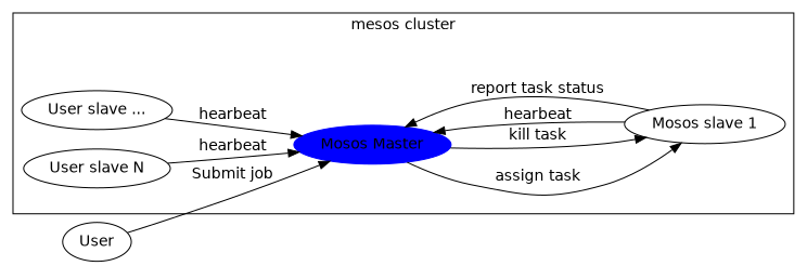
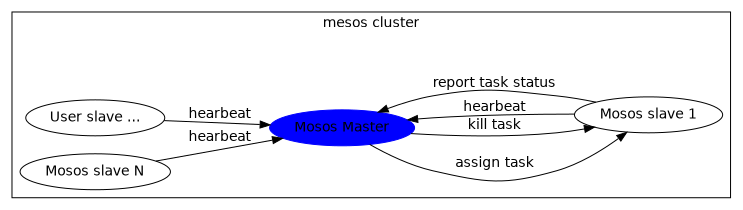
  digraph {
    fontname="DejaVu Sans"
    rankdir=LR
    splines=true
    node [fontname="DejaVu Sans"]
    edge [fontname="DejaVu Sans"]
    n1 [color=blue label="Mosos Master" style=filled]
    n2 [label="Mosos slave 1"]
    n3 [label="User slave ..."]
-   n4 [label="User slave N"]
-   n5 [label=User]
+   n4 [label="Mosos slave N"]
    subgraph cluster_1 {
      label="mesos cluster"
      n1
      n2
      n3
      n4
    }
    n1 -> n2 [label="assign task"]
    n1 -> n2 [label="kill task"]
    n2 -> n1 [label=hearbeat]
    n2 -> n1 [label="report task status"]
    n3 -> n1 [label=hearbeat]
    n4 -> n1 [label=hearbeat]
-   n5 -> n1 [label="Submit job"]
  }
